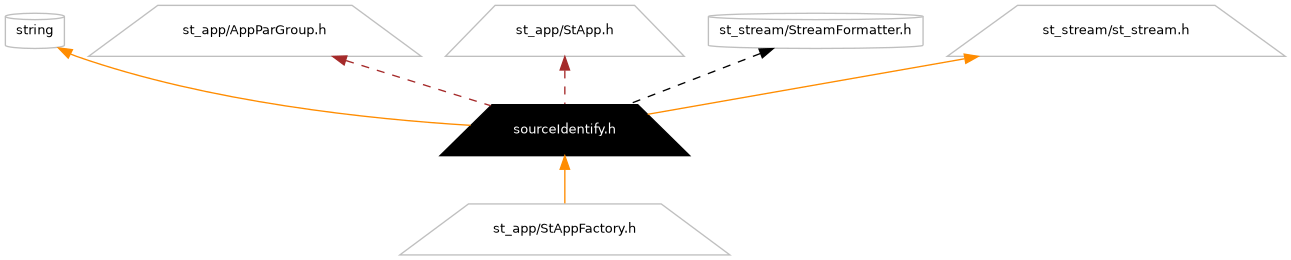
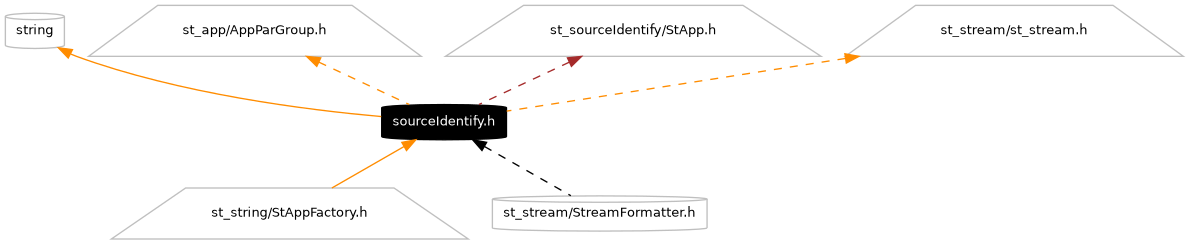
  digraph {
    node [color=grey75 fontname=Helvetica fontsize=10 shape=trapezium]
    edge [color=darkorange dir=back fontname=Helvetica fontsize=10 style=dashed]
-   n1 [color=black fontcolor=white height=0.2 label="sourceIdentify.h" style=filled width=0.4]
-   n2 [height=0.2 label="st_app/StAppFactory.h" width=0.4]
+   n1 [color=black fontcolor=white height=0.2 label="sourceIdentify.h" shape=cylinder style=filled width=0.4]
+   n2 [height=0.2 label="st_string/StAppFactory.h" width=0.4]
    n3 [height=0.2 label=string shape=cylinder width=0.4]
    n4 [height=0.2 label="st_app/AppParGroup.h" width=0.4]
-   n5 [height=0.2 label="st_app/StApp.h" width=0.4]
+   n5 [height=0.2 label="st_sourceIdentify/StApp.h" width=0.4]
    n6 [height=0.2 label="st_stream/StreamFormatter.h" shape=cylinder width=0.4]
    n7 [height=0.2 label="st_stream/st_stream.h" width=0.4]
    n1 -> n2 [style=solid]
    n3 -> n1 [style=solid]
-   n4 -> n1 [color=brown]
+   n4 -> n1
    n5 -> n1 [color=brown]
-   n6 -> n1 [color=black]
-   n7 -> n1 [style=solid]
+   n1 -> n6 [color=black]
+   n7 -> n1
  }
